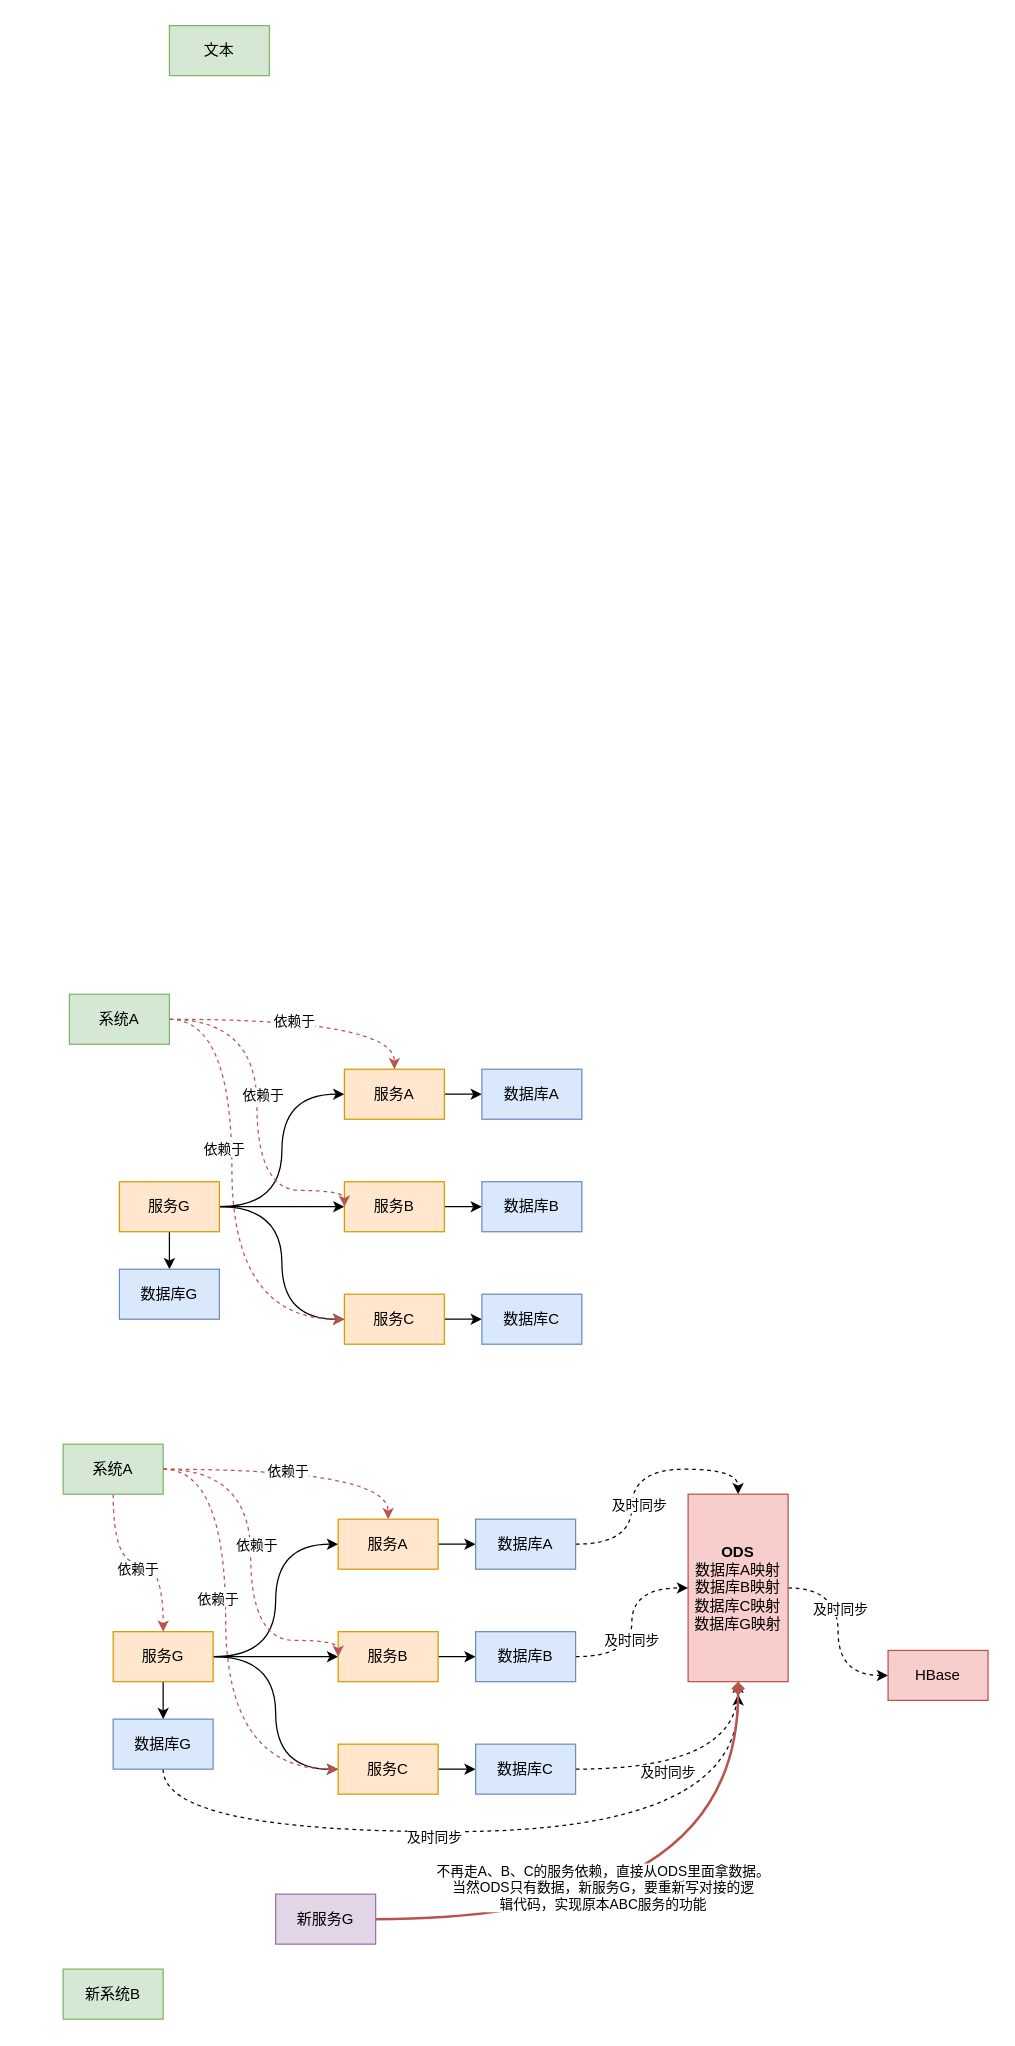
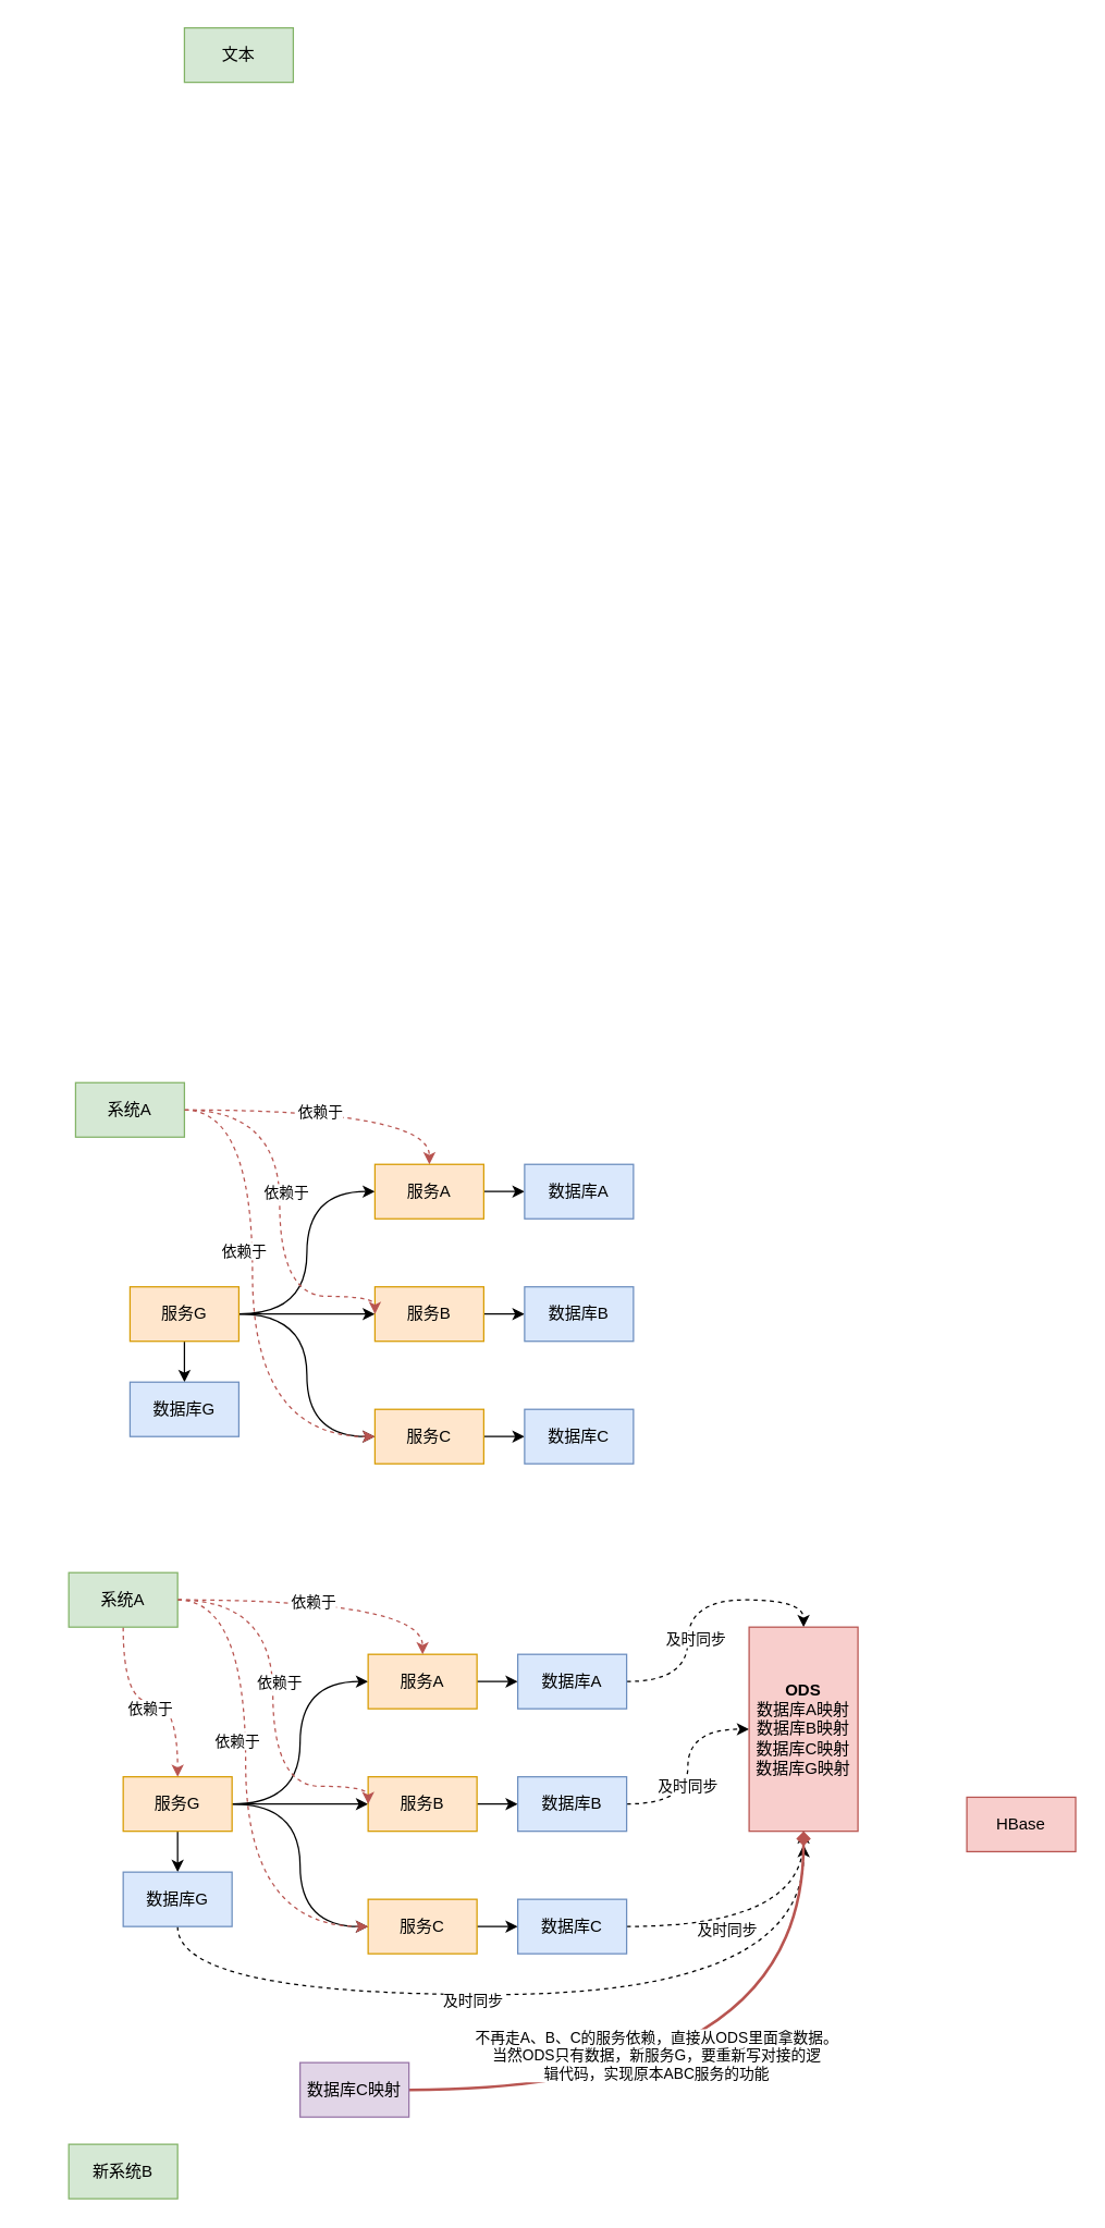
  <mxCell id="0" />
  <mxCell id="1" parent="0" />
  <mxCell id="2" style="edgeStyle=orthogonalEdgeStyle;rounded=0;orthogonalLoop=1;jettySize=auto;html=1;entryX=0;entryY=0.5;entryDx=0;entryDy=0;strokeColor=none;curved=1;" parent="1" source="7" target="13" edge="1"><mxGeometry relative="1" as="geometry" /></mxCell>
  <mxCell id="3" style="edgeStyle=orthogonalEdgeStyle;rounded=0;orthogonalLoop=1;jettySize=auto;html=1;entryX=0;entryY=0.5;entryDx=0;entryDy=0;curved=1;" parent="1" source="7" target="13" edge="1"><mxGeometry relative="1" as="geometry" /></mxCell>
  <mxCell id="4" style="edgeStyle=orthogonalEdgeStyle;rounded=0;orthogonalLoop=1;jettySize=auto;html=1;entryX=0;entryY=0.5;entryDx=0;entryDy=0;curved=1;" parent="1" source="7" target="9" edge="1"><mxGeometry relative="1" as="geometry" /></mxCell>
  <mxCell id="5" style="edgeStyle=orthogonalEdgeStyle;rounded=0;orthogonalLoop=1;jettySize=auto;html=1;entryX=0;entryY=0.5;entryDx=0;entryDy=0;curved=1;" parent="1" source="7" target="11" edge="1"><mxGeometry relative="1" as="geometry" /></mxCell>
  <mxCell id="6" style="edgeStyle=orthogonalEdgeStyle;rounded=0;orthogonalLoop=1;jettySize=auto;html=1;entryX=0.5;entryY=0;entryDx=0;entryDy=0;" parent="1" source="7" target="17" edge="1"><mxGeometry relative="1" as="geometry" /></mxCell>
  <mxCell id="7" value="服务G" style="rounded=0;whiteSpace=wrap;html=1;fillColor=#ffe6cc;strokeColor=#d79b00;" parent="1" vertex="1"><mxGeometry x="95" y="945" width="80" height="40" as="geometry" /></mxCell>
  <mxCell id="8" style="edgeStyle=orthogonalEdgeStyle;rounded=0;orthogonalLoop=1;jettySize=auto;html=1;" parent="1" source="9" target="14" edge="1"><mxGeometry relative="1" as="geometry" /></mxCell>
  <mxCell id="9" value="服务A" style="rounded=0;whiteSpace=wrap;html=1;fillColor=#ffe6cc;strokeColor=#d79b00;" parent="1" vertex="1"><mxGeometry x="275" y="855" width="80" height="40" as="geometry" /></mxCell>
  <mxCell id="10" style="edgeStyle=orthogonalEdgeStyle;rounded=0;orthogonalLoop=1;jettySize=auto;html=1;" parent="1" source="11" target="15" edge="1"><mxGeometry relative="1" as="geometry" /></mxCell>
  <mxCell id="11" value="服务B" style="rounded=0;whiteSpace=wrap;html=1;fillColor=#ffe6cc;strokeColor=#d79b00;" parent="1" vertex="1"><mxGeometry x="275" y="945" width="80" height="40" as="geometry" /></mxCell>
  <mxCell id="12" style="edgeStyle=orthogonalEdgeStyle;rounded=0;orthogonalLoop=1;jettySize=auto;html=1;" parent="1" source="13" target="16" edge="1"><mxGeometry relative="1" as="geometry" /></mxCell>
  <mxCell id="13" value="服务C" style="rounded=0;whiteSpace=wrap;html=1;fillColor=#ffe6cc;strokeColor=#d79b00;" parent="1" vertex="1"><mxGeometry x="275" y="1035" width="80" height="40" as="geometry" /></mxCell>
  <mxCell id="14" value="数据库A" style="rounded=0;whiteSpace=wrap;html=1;fillColor=#dae8fc;strokeColor=#6c8ebf;" parent="1" vertex="1"><mxGeometry x="385" y="855" width="80" height="40" as="geometry" /></mxCell>
  <mxCell id="15" value="数据库B" style="rounded=0;whiteSpace=wrap;html=1;fillColor=#dae8fc;strokeColor=#6c8ebf;" parent="1" vertex="1"><mxGeometry x="385" y="945" width="80" height="40" as="geometry" /></mxCell>
  <mxCell id="16" value="数据库C" style="rounded=0;whiteSpace=wrap;html=1;fillColor=#dae8fc;strokeColor=#6c8ebf;" parent="1" vertex="1"><mxGeometry x="385" y="1035" width="80" height="40" as="geometry" /></mxCell>
  <mxCell id="17" value="数据库G" style="rounded=0;whiteSpace=wrap;html=1;fillColor=#dae8fc;strokeColor=#6c8ebf;" parent="1" vertex="1"><mxGeometry x="95" y="1015" width="80" height="40" as="geometry" /></mxCell>
  <mxCell id="18" style="edgeStyle=orthogonalEdgeStyle;rounded=0;orthogonalLoop=1;jettySize=auto;html=1;entryX=0.5;entryY=0;entryDx=0;entryDy=0;dashed=1;curved=1;fillColor=#f8cecc;strokeColor=#b85450;" parent="1" source="22" target="9" edge="1"><mxGeometry relative="1" as="geometry" /></mxCell>
  <mxCell id="19" value="依赖于" style="edgeLabel;html=1;align=center;verticalAlign=middle;resizable=0;points=[];" parent="18" vertex="1" connectable="0"><mxGeometry x="-0.104" y="-1" relative="1" as="geometry"><mxPoint as="offset" /></mxGeometry></mxCell>
  <mxCell id="20" style="edgeStyle=orthogonalEdgeStyle;rounded=0;orthogonalLoop=1;jettySize=auto;html=1;entryX=0;entryY=0.5;entryDx=0;entryDy=0;dashed=1;curved=1;fillColor=#f8cecc;strokeColor=#b85450;" parent="1" source="22" target="13" edge="1"><mxGeometry relative="1" as="geometry"><Array as="points"><mxPoint x="185" y="815" /><mxPoint x="185" y="1055" /></Array></mxGeometry></mxCell>
  <mxCell id="21" value="依赖于" style="edgeLabel;html=1;align=center;verticalAlign=middle;resizable=0;points=[];" parent="20" vertex="1" connectable="0"><mxGeometry x="-0.194" y="-7" relative="1" as="geometry"><mxPoint as="offset" /></mxGeometry></mxCell>
  <mxCell id="22" value="系统A" style="rounded=0;whiteSpace=wrap;html=1;fillColor=#d5e8d4;strokeColor=#82b366;" parent="1" vertex="1"><mxGeometry x="55" y="795" width="80" height="40" as="geometry" /></mxCell>
  <mxCell id="23" style="edgeStyle=orthogonalEdgeStyle;rounded=0;orthogonalLoop=1;jettySize=auto;html=1;entryX=0;entryY=0.5;entryDx=0;entryDy=0;dashed=1;curved=1;fillColor=#f8cecc;strokeColor=#b85450;" parent="1" source="22" target="11" edge="1"><mxGeometry relative="1" as="geometry"><Array as="points"><mxPoint x="205" y="815" /><mxPoint x="205" y="952" /><mxPoint x="275" y="952" /></Array></mxGeometry></mxCell>
  <mxCell id="24" value="依赖于" style="edgeLabel;html=1;align=center;verticalAlign=middle;resizable=0;points=[];" parent="23" vertex="1" connectable="0"><mxGeometry x="-0.105" y="4" relative="1" as="geometry"><mxPoint as="offset" /></mxGeometry></mxCell>
  <mxCell id="25" style="edgeStyle=orthogonalEdgeStyle;rounded=0;orthogonalLoop=1;jettySize=auto;html=1;entryX=0;entryY=0.5;entryDx=0;entryDy=0;strokeColor=none;curved=1;" parent="1" source="30" target="36" edge="1"><mxGeometry relative="1" as="geometry" /></mxCell>
  <mxCell id="26" style="edgeStyle=orthogonalEdgeStyle;rounded=0;orthogonalLoop=1;jettySize=auto;html=1;entryX=0;entryY=0.5;entryDx=0;entryDy=0;curved=1;" parent="1" source="30" target="36" edge="1"><mxGeometry relative="1" as="geometry" /></mxCell>
  <mxCell id="27" style="edgeStyle=orthogonalEdgeStyle;rounded=0;orthogonalLoop=1;jettySize=auto;html=1;entryX=0;entryY=0.5;entryDx=0;entryDy=0;curved=1;" parent="1" source="30" target="32" edge="1"><mxGeometry relative="1" as="geometry" /></mxCell>
  <mxCell id="28" style="edgeStyle=orthogonalEdgeStyle;rounded=0;orthogonalLoop=1;jettySize=auto;html=1;entryX=0;entryY=0.5;entryDx=0;entryDy=0;curved=1;" parent="1" source="30" target="34" edge="1"><mxGeometry relative="1" as="geometry" /></mxCell>
  <mxCell id="29" style="edgeStyle=orthogonalEdgeStyle;rounded=0;orthogonalLoop=1;jettySize=auto;html=1;entryX=0.5;entryY=0;entryDx=0;entryDy=0;" parent="1" source="30" target="48" edge="1"><mxGeometry relative="1" as="geometry" /></mxCell>
  <mxCell id="30" value="服务G" style="rounded=0;whiteSpace=wrap;html=1;fillColor=#ffe6cc;strokeColor=#d79b00;" parent="1" vertex="1"><mxGeometry x="90" y="1305" width="80" height="40" as="geometry" /></mxCell>
  <mxCell id="31" style="edgeStyle=orthogonalEdgeStyle;rounded=0;orthogonalLoop=1;jettySize=auto;html=1;" parent="1" source="32" target="39" edge="1"><mxGeometry relative="1" as="geometry" /></mxCell>
  <mxCell id="32" value="服务A" style="rounded=0;whiteSpace=wrap;html=1;fillColor=#ffe6cc;strokeColor=#d79b00;" parent="1" vertex="1"><mxGeometry x="270" y="1215" width="80" height="40" as="geometry" /></mxCell>
  <mxCell id="33" style="edgeStyle=orthogonalEdgeStyle;rounded=0;orthogonalLoop=1;jettySize=auto;html=1;" parent="1" source="34" target="42" edge="1"><mxGeometry relative="1" as="geometry" /></mxCell>
  <mxCell id="34" value="服务B" style="rounded=0;whiteSpace=wrap;html=1;fillColor=#ffe6cc;strokeColor=#d79b00;" parent="1" vertex="1"><mxGeometry x="270" y="1305" width="80" height="40" as="geometry" /></mxCell>
  <mxCell id="35" style="edgeStyle=orthogonalEdgeStyle;rounded=0;orthogonalLoop=1;jettySize=auto;html=1;" parent="1" source="36" target="45" edge="1"><mxGeometry relative="1" as="geometry" /></mxCell>
  <mxCell id="36" value="服务C" style="rounded=0;whiteSpace=wrap;html=1;fillColor=#ffe6cc;strokeColor=#d79b00;" parent="1" vertex="1"><mxGeometry x="270" y="1395" width="80" height="40" as="geometry" /></mxCell>
  <mxCell id="37" style="edgeStyle=orthogonalEdgeStyle;rounded=0;orthogonalLoop=1;jettySize=auto;html=1;entryX=0.5;entryY=0;entryDx=0;entryDy=0;dashed=1;curved=1;" parent="1" source="39" target="61" edge="1"><mxGeometry relative="1" as="geometry" /></mxCell>
  <mxCell id="38" value="及时同步" style="edgeLabel;html=1;align=center;verticalAlign=middle;resizable=0;points=[];" parent="37" vertex="1" connectable="0"><mxGeometry x="-0.268" y="-5" relative="1" as="geometry"><mxPoint as="offset" /></mxGeometry></mxCell>
  <mxCell id="39" value="数据库A" style="rounded=0;whiteSpace=wrap;html=1;fillColor=#dae8fc;strokeColor=#6c8ebf;" parent="1" vertex="1"><mxGeometry x="380" y="1215" width="80" height="40" as="geometry" /></mxCell>
  <mxCell id="40" style="edgeStyle=orthogonalEdgeStyle;rounded=0;orthogonalLoop=1;jettySize=auto;html=1;dashed=1;curved=1;" parent="1" source="42" target="61" edge="1"><mxGeometry relative="1" as="geometry" /></mxCell>
  <mxCell id="41" value="及时同步" style="edgeLabel;html=1;align=center;verticalAlign=middle;resizable=0;points=[];" parent="40" vertex="1" connectable="0"><mxGeometry x="-0.185" y="1" relative="1" as="geometry"><mxPoint as="offset" /></mxGeometry></mxCell>
  <mxCell id="42" value="数据库B" style="rounded=0;whiteSpace=wrap;html=1;fillColor=#dae8fc;strokeColor=#6c8ebf;" parent="1" vertex="1"><mxGeometry x="380" y="1305" width="80" height="40" as="geometry" /></mxCell>
  <mxCell id="43" style="edgeStyle=orthogonalEdgeStyle;rounded=0;orthogonalLoop=1;jettySize=auto;html=1;entryX=0.5;entryY=1;entryDx=0;entryDy=0;dashed=1;curved=1;" parent="1" source="45" target="61" edge="1"><mxGeometry relative="1" as="geometry"><mxPoint x="560" y="1355" as="targetPoint" /></mxGeometry></mxCell>
  <mxCell id="44" value="及时同步" style="edgeLabel;html=1;align=center;verticalAlign=middle;resizable=0;points=[];" parent="43" vertex="1" connectable="0"><mxGeometry x="-0.267" y="-2" relative="1" as="geometry"><mxPoint as="offset" /></mxGeometry></mxCell>
  <mxCell id="45" value="数据库C" style="rounded=0;whiteSpace=wrap;html=1;fillColor=#dae8fc;strokeColor=#6c8ebf;" parent="1" vertex="1"><mxGeometry x="380" y="1395" width="80" height="40" as="geometry" /></mxCell>
  <mxCell id="46" style="edgeStyle=orthogonalEdgeStyle;rounded=0;orthogonalLoop=1;jettySize=auto;html=1;dashed=1;curved=1;" parent="1" source="48" edge="1"><mxGeometry relative="1" as="geometry"><mxPoint x="590" y="1355" as="targetPoint" /><Array as="points"><mxPoint x="130" y="1465" /><mxPoint x="591" y="1465" /><mxPoint x="591" y="1355" /></Array></mxGeometry></mxCell>
  <mxCell id="47" value="及时同步" style="edgeLabel;html=1;align=center;verticalAlign=middle;resizable=0;points=[];" parent="46" vertex="1" connectable="0"><mxGeometry x="-0.143" y="-4" relative="1" as="geometry"><mxPoint as="offset" /></mxGeometry></mxCell>
  <mxCell id="48" value="数据库G" style="rounded=0;whiteSpace=wrap;html=1;fillColor=#dae8fc;strokeColor=#6c8ebf;" parent="1" vertex="1"><mxGeometry x="90" y="1375" width="80" height="40" as="geometry" /></mxCell>
  <mxCell id="49" style="edgeStyle=orthogonalEdgeStyle;rounded=0;orthogonalLoop=1;jettySize=auto;html=1;entryX=0.5;entryY=0;entryDx=0;entryDy=0;dashed=1;curved=1;fillColor=#f8cecc;strokeColor=#b85450;" parent="1" source="56" target="32" edge="1"><mxGeometry relative="1" as="geometry" /></mxCell>
  <mxCell id="50" value="依赖于" style="edgeLabel;html=1;align=center;verticalAlign=middle;resizable=0;points=[];" parent="49" vertex="1" connectable="0"><mxGeometry x="-0.104" y="-1" relative="1" as="geometry"><mxPoint as="offset" /></mxGeometry></mxCell>
  <mxCell id="51" style="edgeStyle=orthogonalEdgeStyle;rounded=0;orthogonalLoop=1;jettySize=auto;html=1;entryX=0;entryY=0.5;entryDx=0;entryDy=0;dashed=1;curved=1;fillColor=#f8cecc;strokeColor=#b85450;" parent="1" source="56" target="36" edge="1"><mxGeometry relative="1" as="geometry"><Array as="points"><mxPoint x="180" y="1175" /><mxPoint x="180" y="1415" /></Array></mxGeometry></mxCell>
  <mxCell id="52" value="依赖于" style="edgeLabel;html=1;align=center;verticalAlign=middle;resizable=0;points=[];" parent="51" vertex="1" connectable="0"><mxGeometry x="-0.194" y="-7" relative="1" as="geometry"><mxPoint as="offset" /></mxGeometry></mxCell>
  <mxCell id="53" style="edgeStyle=orthogonalEdgeStyle;rounded=0;orthogonalLoop=1;jettySize=auto;html=1;entryX=0.5;entryY=1;entryDx=0;entryDy=0;dashed=1;curved=1;fillColor=#f8cecc;strokeColor=none;" parent="1" source="56" target="48" edge="1"><mxGeometry relative="1" as="geometry"><Array as="points"><mxPoint x="90" y="1295" /><mxPoint y="1295" x="20" /><mxPoint y="1435" x="20" /><mxPoint x="130" y="1435" /></Array></mxGeometry></mxCell>
  <mxCell id="54" style="edgeStyle=orthogonalEdgeStyle;rounded=0;orthogonalLoop=1;jettySize=auto;html=1;curved=1;fillColor=#f8cecc;strokeColor=#b85450;dashed=1;" parent="1" source="56" target="30" edge="1"><mxGeometry relative="1" as="geometry" /></mxCell>
  <mxCell id="55" value="依赖于" style="edgeLabel;html=1;align=center;verticalAlign=middle;resizable=0;points=[];" parent="54" vertex="1" connectable="0"><mxGeometry y="-4" relative="1" as="geometry"><mxPoint x="-1" as="offset" /></mxGeometry></mxCell>
  <mxCell id="56" value="系统A" style="rounded=0;whiteSpace=wrap;html=1;fillColor=#d5e8d4;strokeColor=#82b366;" parent="1" vertex="1"><mxGeometry x="50" y="1155" width="80" height="40" as="geometry" /></mxCell>
  <mxCell id="57" style="edgeStyle=orthogonalEdgeStyle;rounded=0;orthogonalLoop=1;jettySize=auto;html=1;entryX=0;entryY=0.5;entryDx=0;entryDy=0;dashed=1;curved=1;fillColor=#f8cecc;strokeColor=#b85450;" parent="1" source="56" target="34" edge="1"><mxGeometry relative="1" as="geometry"><Array as="points"><mxPoint x="200" y="1175" /><mxPoint x="200" y="1312" /><mxPoint x="270" y="1312" /></Array></mxGeometry></mxCell>
  <mxCell id="58" value="依赖于" style="edgeLabel;html=1;align=center;verticalAlign=middle;resizable=0;points=[];" parent="57" vertex="1" connectable="0"><mxGeometry x="-0.105" y="4" relative="1" as="geometry"><mxPoint as="offset" /></mxGeometry></mxCell>
- <mxCell id="59" value="" style="edgeStyle=orthogonalEdgeStyle;rounded=0;orthogonalLoop=1;jettySize=auto;html=1;dashed=1;curved=1;" parent="1" source="61" target="62" edge="1"><mxGeometry relative="1" as="geometry" /></mxCell>
- <mxCell id="60" value="及时同步" style="edgeLabel;html=1;align=center;verticalAlign=middle;resizable=0;points=[];" parent="59" vertex="1" connectable="0"><mxGeometry x="-0.253" y="1" relative="1" as="geometry"><mxPoint as="offset" /></mxGeometry></mxCell>
  <mxCell id="61" value="&lt;b&gt;ODS&lt;/b&gt;&lt;div&gt;数据库A映射&lt;/div&gt;&lt;div&gt;数据库B映射&lt;/div&gt;&lt;div&gt;数据库C映射&lt;/div&gt;&lt;div&gt;数据库G映射&lt;/div&gt;" style="rounded=0;whiteSpace=wrap;html=1;fillColor=#f8cecc;strokeColor=#b85450;" parent="1" vertex="1"><mxGeometry x="550" y="1195" width="80" height="150" as="geometry" /></mxCell>
  <mxCell id="62" value="HBase" style="rounded=0;whiteSpace=wrap;html=1;fillColor=#f8cecc;strokeColor=#b85450;" parent="1" vertex="1"><mxGeometry x="710" y="1320" width="80" height="40" as="geometry" /></mxCell>
  <mxCell id="63" style="edgeStyle=orthogonalEdgeStyle;rounded=0;orthogonalLoop=1;jettySize=auto;html=1;entryX=0.5;entryY=1;entryDx=0;entryDy=0;curved=1;fillColor=#f8cecc;strokeColor=#b85450;strokeWidth=2;endArrow=diamond;" parent="1" source="65" target="61" edge="1"><mxGeometry relative="1" as="geometry" /></mxCell>
  <mxCell id="64" value="不再走A、B、C的服务依赖，直接从ODS里面拿数据。&lt;div&gt;&lt;span style=&quot;background-color: light-dark(#ffffff, var(--ge-dark-color, #121212)); color: light-dark(rgb(0, 0, 0), rgb(255, 255, 255));&quot;&gt;当然ODS只有数据，新服务G，要重新写对接的逻&lt;/span&gt;&lt;/div&gt;&lt;div&gt;&lt;span style=&quot;background-color: light-dark(#ffffff, var(--ge-dark-color, #121212)); color: light-dark(rgb(0, 0, 0), rgb(255, 255, 255));&quot;&gt;辑代码，实现原本ABC服务的功能&lt;/span&gt;&lt;/div&gt;" style="edgeLabel;html=1;align=center;verticalAlign=middle;resizable=0;points=[];" parent="63" vertex="1" connectable="0"><mxGeometry x="-0.247" y="26" relative="1" as="geometry"><mxPoint as="offset" /></mxGeometry></mxCell>
- <mxCell id="65" value="新服务G" style="rounded=0;whiteSpace=wrap;html=1;fillColor=#e1d5e7;strokeColor=#9673a6;" parent="1" vertex="1"><mxGeometry x="220" y="1515" width="80" height="40" as="geometry" /></mxCell>
+ <mxCell id="65" value="数据库C映射" style="rounded=0;whiteSpace=wrap;html=1;fillColor=#e1d5e7;strokeColor=#9673a6;" parent="1" vertex="1"><mxGeometry x="220" y="1515" width="80" height="40" as="geometry" /></mxCell>
  <mxCell id="66" value="新系统B" style="rounded=0;whiteSpace=wrap;html=1;fillColor=#d5e8d4;strokeColor=#82b366;" parent="1" vertex="1"><mxGeometry x="50" y="1575" width="80" height="40" as="geometry" /></mxCell>
  <mxCell id="67" value="文本" style="rounded=0;whiteSpace=wrap;html=1;fillColor=#d5e8d4;strokeColor=#82b366;" vertex="1" parent="1"><mxGeometry x="135" y="20" width="80" height="40" as="geometry" /></mxCell>
